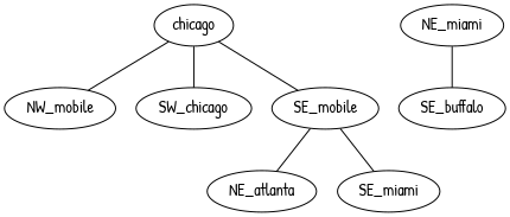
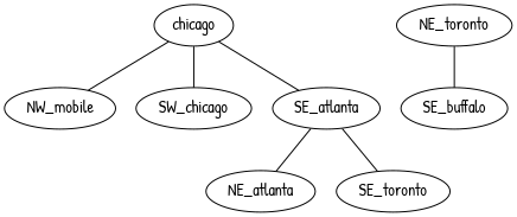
  graph {
    fontname="Patrick Hand"
    node [fontname="Patrick Hand"]
    edge [fontname="Patrick Hand"]
    n1 [label=NW_mobile]
    chicago
    n3 [label=SW_chicago]
-   SE_mobile
-   NE_toronto [label=NE_miami]
+   SE_mobile [label=SE_atlanta]
+   NE_toronto
    SE_buffalo
    NE_atlanta
-   SE_miami
+   SE_miami [label=SE_toronto]
    chicago -- n1
    chicago -- n3
    chicago -- SE_mobile
    SE_mobile -- NE_atlanta
    SE_mobile -- SE_miami
    NE_toronto -- SE_buffalo
  }
